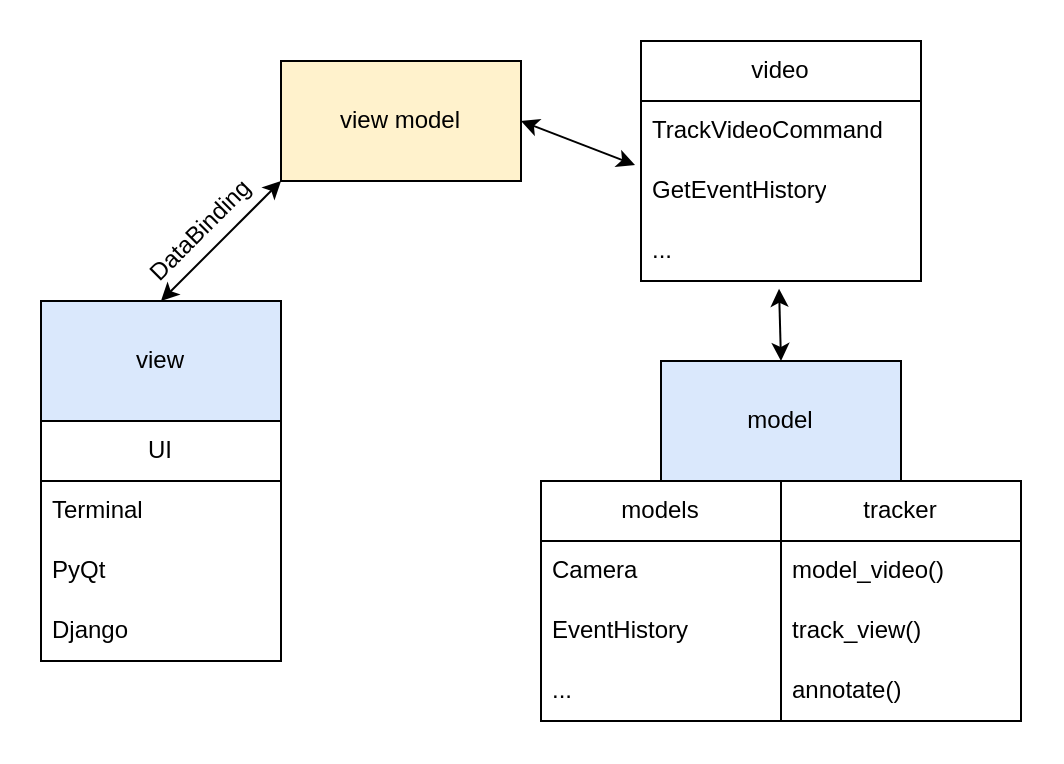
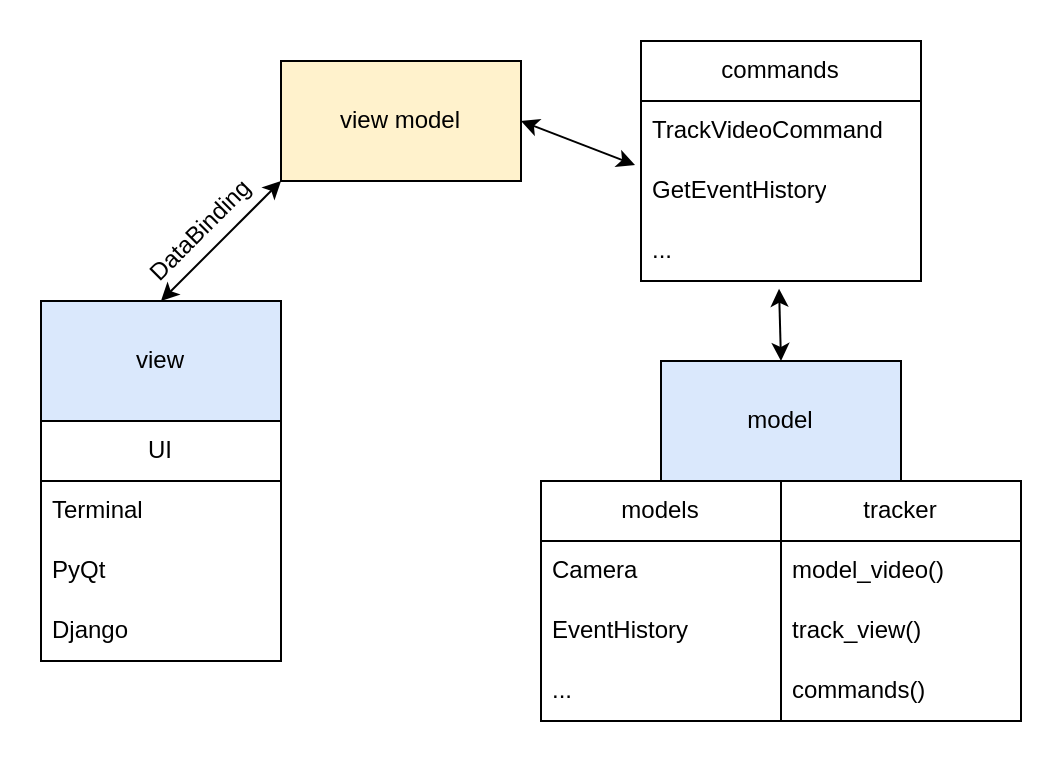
  <mxCell id="0" />
  <mxCell id="1" parent="0" />
  <mxCell id="2" value="view" style="rounded=0;whiteSpace=wrap;html=1;fillColor=#dae8fc;" vertex="1" parent="1"><mxGeometry x="20" y="150" width="120" height="60" as="geometry" /></mxCell>
  <mxCell id="3" value="view model" style="rounded=0;whiteSpace=wrap;html=1;fillColor=#fff2cc;" vertex="1" parent="1"><mxGeometry x="140" y="30" width="120" height="60" as="geometry" /></mxCell>
  <mxCell id="4" value="model" style="rounded=0;whiteSpace=wrap;html=1;fillColor=#dae8fc;" vertex="1" parent="1"><mxGeometry x="330" y="180" width="120" height="60" as="geometry" /></mxCell>
  <mxCell id="5" value="models" style="swimlane;fontStyle=0;childLayout=stackLayout;horizontal=1;startSize=30;horizontalStack=0;resizeParent=1;resizeParentMax=0;resizeLast=0;collapsible=1;marginBottom=0;whiteSpace=wrap;html=1;" vertex="1" parent="1"><mxGeometry x="270" y="240" width="120" height="120" as="geometry" /></mxCell>
  <mxCell id="6" value="Camera" style="text;strokeColor=none;fillColor=none;align=left;verticalAlign=middle;spacingLeft=4;spacingRight=4;overflow=hidden;points=[[0,0.5],[1,0.5]];portConstraint=eastwest;rotatable=0;whiteSpace=wrap;html=1;" vertex="1" parent="5"><mxGeometry y="30" width="120" height="30" as="geometry" /></mxCell>
  <mxCell id="7" value="EventHistory" style="text;strokeColor=none;fillColor=none;align=left;verticalAlign=middle;spacingLeft=4;spacingRight=4;overflow=hidden;points=[[0,0.5],[1,0.5]];portConstraint=eastwest;rotatable=0;whiteSpace=wrap;html=1;" vertex="1" parent="5"><mxGeometry y="60" width="120" height="30" as="geometry" /></mxCell>
  <mxCell id="8" value="..." style="text;strokeColor=none;fillColor=none;align=left;verticalAlign=middle;spacingLeft=4;spacingRight=4;overflow=hidden;points=[[0,0.5],[1,0.5]];portConstraint=eastwest;rotatable=0;whiteSpace=wrap;html=1;" vertex="1" parent="5"><mxGeometry y="90" width="120" height="30" as="geometry" /></mxCell>
  <mxCell id="9" value="UI" style="swimlane;fontStyle=0;childLayout=stackLayout;horizontal=1;startSize=30;horizontalStack=0;resizeParent=1;resizeParentMax=0;resizeLast=0;collapsible=1;marginBottom=0;whiteSpace=wrap;html=1;" vertex="1" parent="1"><mxGeometry x="20" y="210" width="120" height="120" as="geometry" /></mxCell>
  <mxCell id="10" value="Terminal" style="text;strokeColor=none;fillColor=none;align=left;verticalAlign=middle;spacingLeft=4;spacingRight=4;overflow=hidden;points=[[0,0.5],[1,0.5]];portConstraint=eastwest;rotatable=0;whiteSpace=wrap;html=1;" vertex="1" parent="9"><mxGeometry y="30" width="120" height="30" as="geometry" /></mxCell>
  <mxCell id="11" value="PyQt" style="text;strokeColor=none;fillColor=none;align=left;verticalAlign=middle;spacingLeft=4;spacingRight=4;overflow=hidden;points=[[0,0.5],[1,0.5]];portConstraint=eastwest;rotatable=0;whiteSpace=wrap;html=1;" vertex="1" parent="9"><mxGeometry y="60" width="120" height="30" as="geometry" /></mxCell>
  <mxCell id="12" value="Django" style="text;strokeColor=none;fillColor=none;align=left;verticalAlign=middle;spacingLeft=4;spacingRight=4;overflow=hidden;points=[[0,0.5],[1,0.5]];portConstraint=eastwest;rotatable=0;whiteSpace=wrap;html=1;" vertex="1" parent="9"><mxGeometry y="90" width="120" height="30" as="geometry" /></mxCell>
  <mxCell id="13" value="tracker" style="swimlane;fontStyle=0;childLayout=stackLayout;horizontal=1;startSize=30;horizontalStack=0;resizeParent=1;resizeParentMax=0;resizeLast=0;collapsible=1;marginBottom=0;whiteSpace=wrap;html=1;" vertex="1" parent="1"><mxGeometry x="390" y="240" width="120" height="120" as="geometry" /></mxCell>
  <mxCell id="14" value="model_video()" style="text;strokeColor=none;fillColor=none;align=left;verticalAlign=middle;spacingLeft=4;spacingRight=4;overflow=hidden;points=[[0,0.5],[1,0.5]];portConstraint=eastwest;rotatable=0;whiteSpace=wrap;html=1;" vertex="1" parent="13"><mxGeometry y="30" width="120" height="30" as="geometry" /></mxCell>
  <mxCell id="15" value="track_view()" style="text;strokeColor=none;fillColor=none;align=left;verticalAlign=middle;spacingLeft=4;spacingRight=4;overflow=hidden;points=[[0,0.5],[1,0.5]];portConstraint=eastwest;rotatable=0;whiteSpace=wrap;html=1;" vertex="1" parent="13"><mxGeometry y="60" width="120" height="30" as="geometry" /></mxCell>
- <mxCell id="16" value="annotate()" style="text;strokeColor=none;fillColor=none;align=left;verticalAlign=middle;spacingLeft=4;spacingRight=4;overflow=hidden;points=[[0,0.5],[1,0.5]];portConstraint=eastwest;rotatable=0;whiteSpace=wrap;html=1;" vertex="1" parent="13"><mxGeometry y="90" width="120" height="30" as="geometry" /></mxCell>
- <mxCell id="17" value="video" style="swimlane;fontStyle=0;childLayout=stackLayout;horizontal=1;startSize=30;horizontalStack=0;resizeParent=1;resizeParentMax=0;resizeLast=0;collapsible=1;marginBottom=0;whiteSpace=wrap;html=1;" vertex="1" parent="1"><mxGeometry x="320" y="20" width="140" height="120" as="geometry" /></mxCell>
+ <mxCell id="16" value="commands()" style="text;strokeColor=none;fillColor=none;align=left;verticalAlign=middle;spacingLeft=4;spacingRight=4;overflow=hidden;points=[[0,0.5],[1,0.5]];portConstraint=eastwest;rotatable=0;whiteSpace=wrap;html=1;" vertex="1" parent="13"><mxGeometry y="90" width="120" height="30" as="geometry" /></mxCell>
+ <mxCell id="17" value="commands" style="swimlane;fontStyle=0;childLayout=stackLayout;horizontal=1;startSize=30;horizontalStack=0;resizeParent=1;resizeParentMax=0;resizeLast=0;collapsible=1;marginBottom=0;whiteSpace=wrap;html=1;" vertex="1" parent="1"><mxGeometry x="320" y="20" width="140" height="120" as="geometry" /></mxCell>
  <mxCell id="18" value="TrackVideoCommand" style="text;strokeColor=none;fillColor=none;align=left;verticalAlign=middle;spacingLeft=4;spacingRight=4;overflow=hidden;points=[[0,0.5],[1,0.5]];portConstraint=eastwest;rotatable=0;whiteSpace=wrap;html=1;" vertex="1" parent="17"><mxGeometry y="30" width="140" height="30" as="geometry" /></mxCell>
  <mxCell id="19" value="GetEventHistory" style="text;strokeColor=none;fillColor=none;align=left;verticalAlign=middle;spacingLeft=4;spacingRight=4;overflow=hidden;points=[[0,0.5],[1,0.5]];portConstraint=eastwest;rotatable=0;whiteSpace=wrap;html=1;" vertex="1" parent="17"><mxGeometry y="60" width="140" height="30" as="geometry" /></mxCell>
  <mxCell id="20" value="..." style="text;strokeColor=none;fillColor=none;align=left;verticalAlign=middle;spacingLeft=4;spacingRight=4;overflow=hidden;points=[[0,0.5],[1,0.5]];portConstraint=eastwest;rotatable=0;whiteSpace=wrap;html=1;" vertex="1" parent="17"><mxGeometry y="90" width="140" height="30" as="geometry" /></mxCell>
  <mxCell id="21" value="" style="endArrow=classic;startArrow=classic;html=1;rounded=0;exitX=0.5;exitY=0;exitDx=0;exitDy=0;entryX=0.493;entryY=1.129;entryDx=0;entryDy=0;entryPerimeter=0;" edge="1" parent="1" source="4" target="20"><mxGeometry width="50" height="50" relative="1" as="geometry"><mxPoint x="350" y="190" as="sourcePoint" /><mxPoint x="400" y="140" as="targetPoint" /></mxGeometry></mxCell>
  <mxCell id="22" value="" style="endArrow=classic;startArrow=classic;html=1;rounded=0;exitX=1;exitY=0.5;exitDx=0;exitDy=0;" edge="1" parent="1" source="3"><mxGeometry width="50" height="50" relative="1" as="geometry"><mxPoint x="270" y="80" as="sourcePoint" /><mxPoint x="317" y="82" as="targetPoint" /></mxGeometry></mxCell>
  <mxCell id="23" value="" style="endArrow=classic;startArrow=classic;html=1;rounded=0;exitX=0.5;exitY=0;exitDx=0;exitDy=0;" edge="1" parent="1" source="2"><mxGeometry width="50" height="50" relative="1" as="geometry"><mxPoint x="90" y="140" as="sourcePoint" /><mxPoint x="140" y="90" as="targetPoint" /></mxGeometry></mxCell>
  <mxCell id="24" value="DataBinding" style="text;html=1;align=center;verticalAlign=middle;whiteSpace=wrap;rounded=0;rotation=-45;" vertex="1" parent="1"><mxGeometry x="70" y="100" width="60" height="30" as="geometry" /></mxCell>
